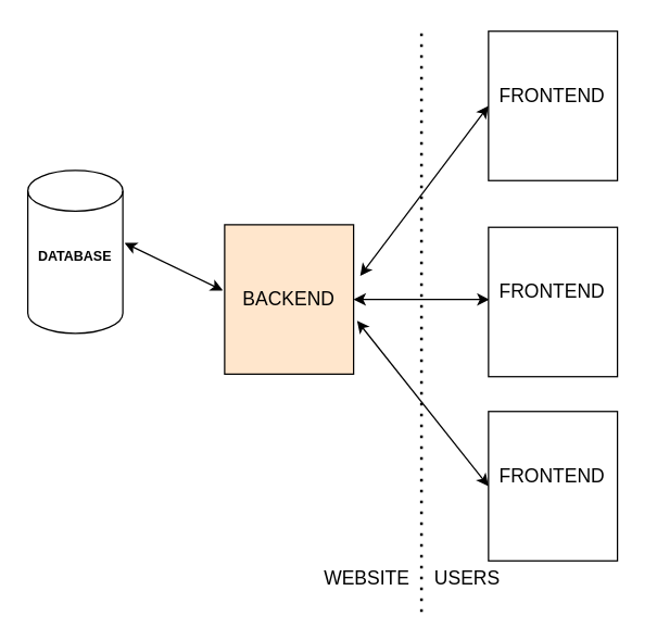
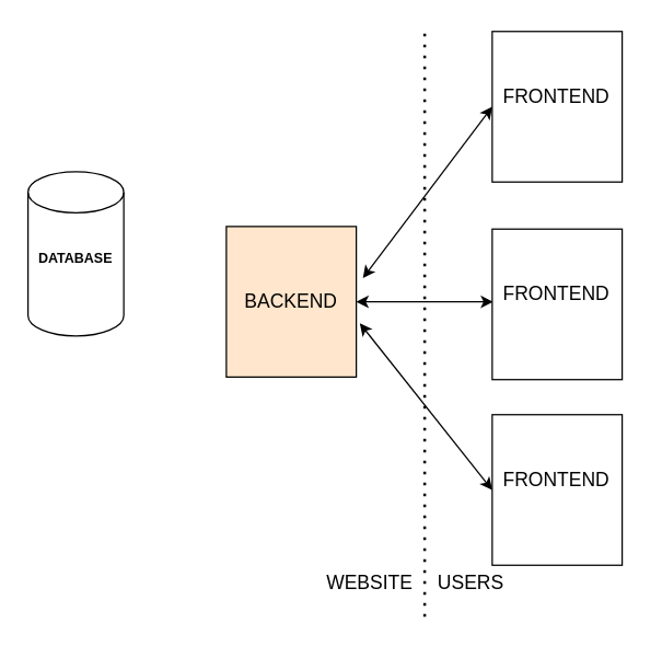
  <mxCell id="0" />
  <mxCell id="1" parent="0" />
  <mxCell id="2" value="&lt;h1&gt;&lt;font size=&quot;1&quot;&gt;DATABASE&lt;/font&gt;&lt;/h1&gt;&lt;div&gt;&lt;font size=&quot;1&quot;&gt;&lt;br&gt;&lt;/font&gt;&lt;/div&gt;&lt;div&gt;&lt;font size=&quot;1&quot;&gt;&lt;br&gt;&lt;/font&gt;&lt;/div&gt;" style="shape=cylinder3;whiteSpace=wrap;html=1;boundedLbl=1;backgroundOutline=1;size=15;horizontal=1;verticalAlign=middle;align=center;" vertex="1" parent="1"><mxGeometry x="20" y="125" width="70" height="120" as="geometry" /></mxCell>
- <mxCell id="3" value="" style="endArrow=classic;startArrow=classic;html=1;rounded=0;fontSize=124;exitX=1.019;exitY=0.445;exitDx=0;exitDy=0;exitPerimeter=0;entryX=0.44;entryY=1.014;entryDx=0;entryDy=0;entryPerimeter=0;" edge="1" parent="1" source="2" target="4"><mxGeometry width="50" height="50" relative="1" as="geometry"><mxPoint x="180" y="280" as="sourcePoint" /><mxPoint x="140" y="209.902" as="targetPoint" /></mxGeometry></mxCell>
  <mxCell id="4" value="&lt;h1 style=&quot;font-size: 14px&quot;&gt;&lt;span style=&quot;font-weight: normal&quot;&gt;BACKEND&lt;/span&gt;&lt;br&gt;&lt;/h1&gt;" style="rounded=0;whiteSpace=wrap;html=1;fontSize=124;rotation=90;verticalAlign=middle;horizontal=0;fillColor=#ffe6cc;" vertex="1" parent="1"><mxGeometry x="157.5" y="172.5" width="110" height="95" as="geometry" /></mxCell>
  <mxCell id="5" value="" style="endArrow=none;dashed=1;html=1;dashPattern=1 3;strokeWidth=2;rounded=0;fontSize=14;" edge="1" parent="1"><mxGeometry width="50" height="50" relative="1" as="geometry"><mxPoint x="310" y="450" as="sourcePoint" /><mxPoint x="310" y="20" as="targetPoint" /></mxGeometry></mxCell>
  <mxCell id="6" value="" style="endArrow=classic;startArrow=classic;html=1;rounded=0;fontSize=14;entryX=0.5;entryY=0;entryDx=0;entryDy=0;" edge="1" parent="1" target="4"><mxGeometry width="50" height="50" relative="1" as="geometry"><mxPoint x="360" y="220" as="sourcePoint" /><mxPoint x="140" y="280" as="targetPoint" /></mxGeometry></mxCell>
  <mxCell id="7" value="FRONTEND&lt;br&gt;&lt;br&gt;" style="rounded=0;whiteSpace=wrap;html=1;fontSize=14;rotation=90;horizontal=0;verticalAlign=middle;" vertex="1" parent="1"><mxGeometry x="351.88" y="174.38" width="110" height="95" as="geometry" /></mxCell>
  <mxCell id="8" value="FRONTEND&lt;br&gt;&lt;br&gt;" style="rounded=0;whiteSpace=wrap;html=1;fontSize=14;rotation=90;horizontal=0;verticalAlign=middle;" vertex="1" parent="1"><mxGeometry x="351.88" y="30" width="110" height="95" as="geometry" /></mxCell>
  <mxCell id="9" value="FRONTEND&lt;br&gt;&lt;br&gt;" style="rounded=0;whiteSpace=wrap;html=1;fontSize=14;rotation=90;horizontal=0;verticalAlign=middle;" vertex="1" parent="1"><mxGeometry x="351.88" y="310" width="110" height="95" as="geometry" /></mxCell>
  <mxCell id="10" value="" style="endArrow=classic;startArrow=classic;html=1;rounded=0;fontSize=14;entryX=0.643;entryY=-0.027;entryDx=0;entryDy=0;exitX=0.5;exitY=1;exitDx=0;exitDy=0;entryPerimeter=0;" edge="1" parent="1" source="9" target="4"><mxGeometry width="50" height="50" relative="1" as="geometry"><mxPoint x="370" y="230" as="sourcePoint" /><mxPoint x="270" y="230" as="targetPoint" /></mxGeometry></mxCell>
  <mxCell id="11" value="" style="endArrow=classic;startArrow=classic;html=1;rounded=0;fontSize=14;entryX=0.343;entryY=-0.051;entryDx=0;entryDy=0;exitX=0.5;exitY=1;exitDx=0;exitDy=0;entryPerimeter=0;" edge="1" parent="1" source="8" target="4"><mxGeometry width="50" height="50" relative="1" as="geometry"><mxPoint x="390" y="250" as="sourcePoint" /><mxPoint x="290" y="250" as="targetPoint" /></mxGeometry></mxCell>
  <mxCell id="12" value="WEBSITE" style="text;html=1;strokeColor=none;fillColor=none;align=center;verticalAlign=middle;whiteSpace=wrap;rounded=0;fontSize=14;" vertex="1" parent="1"><mxGeometry x="240" y="410" width="60" height="30" as="geometry" /></mxCell>
  <mxCell id="13" value="USERS" style="text;html=1;strokeColor=none;fillColor=none;align=center;verticalAlign=middle;whiteSpace=wrap;rounded=0;fontSize=14;" vertex="1" parent="1"><mxGeometry x="314" y="410" width="60" height="30" as="geometry" /></mxCell>
